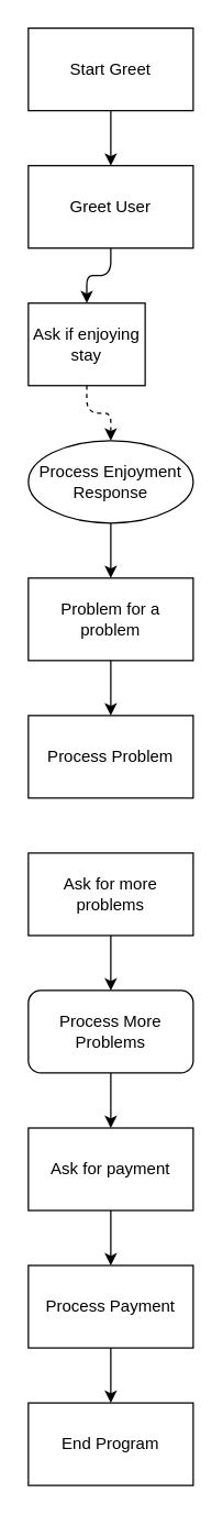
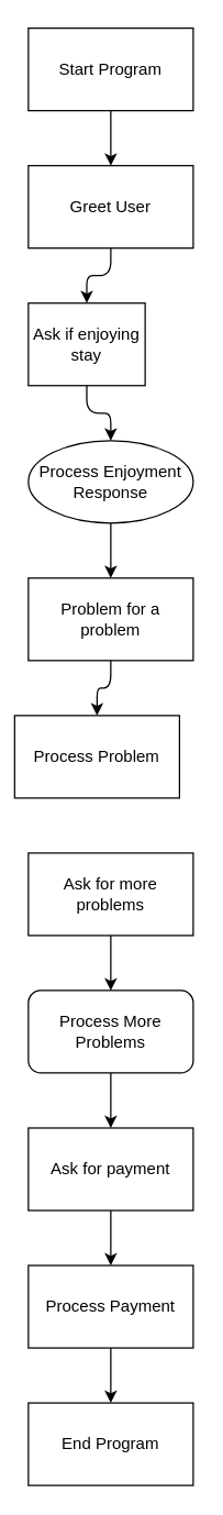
  <mxCell id="0" />
  <mxCell id="1" parent="0" />
- <mxCell id="2" value="Start Greet" style="rounded=0;whiteSpace=wrap;html=1;" vertex="1" parent="1"><mxGeometry x="20" y="20" width="120" height="60" as="geometry" /></mxCell>
+ <mxCell id="2" value="Start Program" style="rounded=0;whiteSpace=wrap;html=1;" vertex="1" parent="1"><mxGeometry x="20" y="20" width="120" height="60" as="geometry" /></mxCell>
  <mxCell id="3" value="Greet User" style="rounded=0;whiteSpace=wrap;html=1;" vertex="1" parent="1"><mxGeometry x="20" y="120" width="120" height="60" as="geometry" /></mxCell>
  <mxCell id="4" value="Ask if enjoying stay" style="rounded=0;whiteSpace=wrap;html=1;" vertex="1" parent="1"><mxGeometry x="20" y="220" width="85" height="60" as="geometry" /></mxCell>
  <mxCell id="5" value="Process Enjoyment Response" style="ellipse;whiteSpace=wrap;html=1;" vertex="1" parent="1"><mxGeometry x="20" y="320" width="120" height="60" as="geometry" /></mxCell>
  <mxCell id="6" value="Problem for a problem" style="rounded=0;whiteSpace=wrap;html=1;" vertex="1" parent="1"><mxGeometry x="20" y="420" width="120" height="60" as="geometry" /></mxCell>
- <mxCell id="7" value="Process Problem" style="rounded=0;whiteSpace=wrap;html=1;" vertex="1" parent="1"><mxGeometry x="20" y="520" width="120" height="60" as="geometry" /></mxCell>
+ <mxCell id="7" value="Process Problem" style="rounded=0;whiteSpace=wrap;html=1;" vertex="1" parent="1"><mxGeometry x="10" y="520" width="120" height="60" as="geometry" /></mxCell>
  <mxCell id="8" value="Ask for more problems" style="rounded=0;whiteSpace=wrap;html=1;" vertex="1" parent="1"><mxGeometry x="20" y="620" width="120" height="60" as="geometry" /></mxCell>
  <mxCell id="9" value="Process More Problems" style="whiteSpace=wrap;html=1;rounded=1;" vertex="1" parent="1"><mxGeometry x="20" y="720" width="120" height="60" as="geometry" /></mxCell>
  <mxCell id="10" value="Ask for payment" style="rounded=0;whiteSpace=wrap;html=1;" vertex="1" parent="1"><mxGeometry x="20" y="820" width="120" height="60" as="geometry" /></mxCell>
  <mxCell id="11" value="Process Payment" style="rounded=0;whiteSpace=wrap;html=1;" vertex="1" parent="1"><mxGeometry x="20" y="920" width="120" height="60" as="geometry" /></mxCell>
  <mxCell id="12" value="End Program" style="rounded=0;whiteSpace=wrap;html=1;" vertex="1" parent="1"><mxGeometry x="20" y="1020" width="120" height="60" as="geometry" /></mxCell>
  <mxCell id="13" style="edgeStyle=orthogonalEdgeStyle;html=1;" edge="1" parent="1" source="2" target="3"><mxGeometry relative="1" as="geometry" /></mxCell>
  <mxCell id="14" style="edgeStyle=orthogonalEdgeStyle;html=1;" edge="1" parent="1" source="3" target="4"><mxGeometry relative="1" as="geometry" /></mxCell>
- <mxCell id="15" style="edgeStyle=orthogonalEdgeStyle;html=1;dashed=1;" edge="1" parent="1" source="4" target="5"><mxGeometry relative="1" as="geometry" /></mxCell>
+ <mxCell id="15" style="edgeStyle=orthogonalEdgeStyle;html=1;" edge="1" parent="1" source="4" target="5"><mxGeometry relative="1" as="geometry" /></mxCell>
  <mxCell id="16" style="edgeStyle=orthogonalEdgeStyle;html=1;" edge="1" parent="1" source="5" target="6"><mxGeometry relative="1" as="geometry" /></mxCell>
  <mxCell id="17" style="edgeStyle=orthogonalEdgeStyle;html=1;" edge="1" parent="1" source="6" target="7"><mxGeometry relative="1" as="geometry" /></mxCell>
  <mxCell id="18" style="edgeStyle=orthogonalEdgeStyle;html=1;" edge="1" parent="1" source="8" target="9"><mxGeometry relative="1" as="geometry" /></mxCell>
  <mxCell id="19" style="edgeStyle=orthogonalEdgeStyle;html=1;" edge="1" parent="1" source="9" target="10"><mxGeometry relative="1" as="geometry" /></mxCell>
  <mxCell id="20" style="edgeStyle=orthogonalEdgeStyle;html=1;" edge="1" parent="1" source="10" target="11"><mxGeometry relative="1" as="geometry" /></mxCell>
  <mxCell id="21" style="edgeStyle=orthogonalEdgeStyle;html=1;" edge="1" parent="1" source="11" target="12"><mxGeometry relative="1" as="geometry" /></mxCell>
